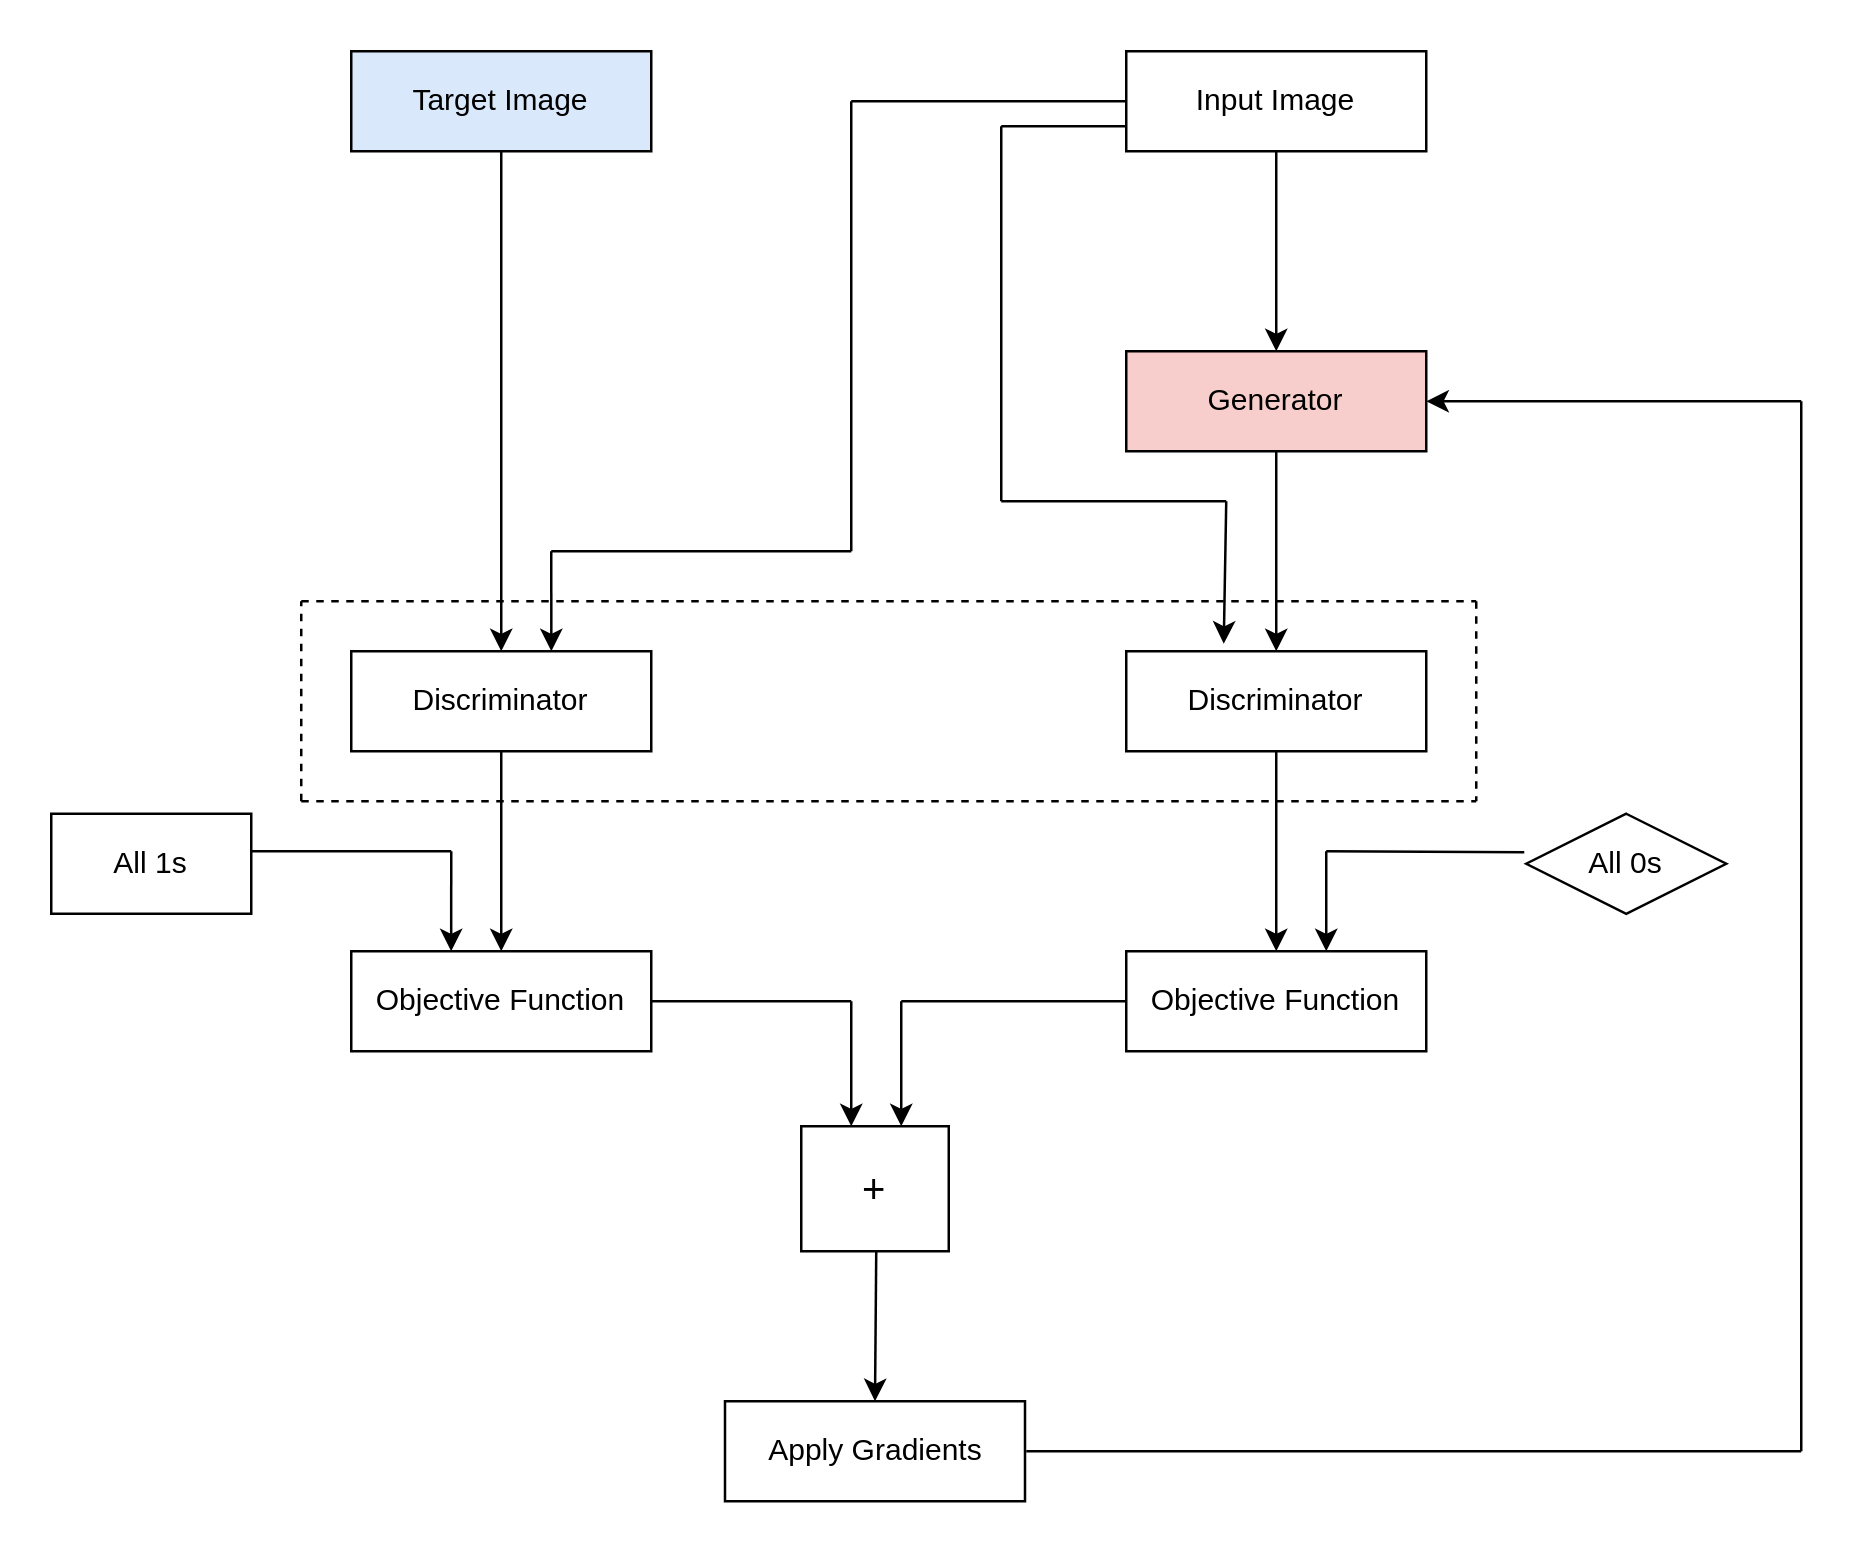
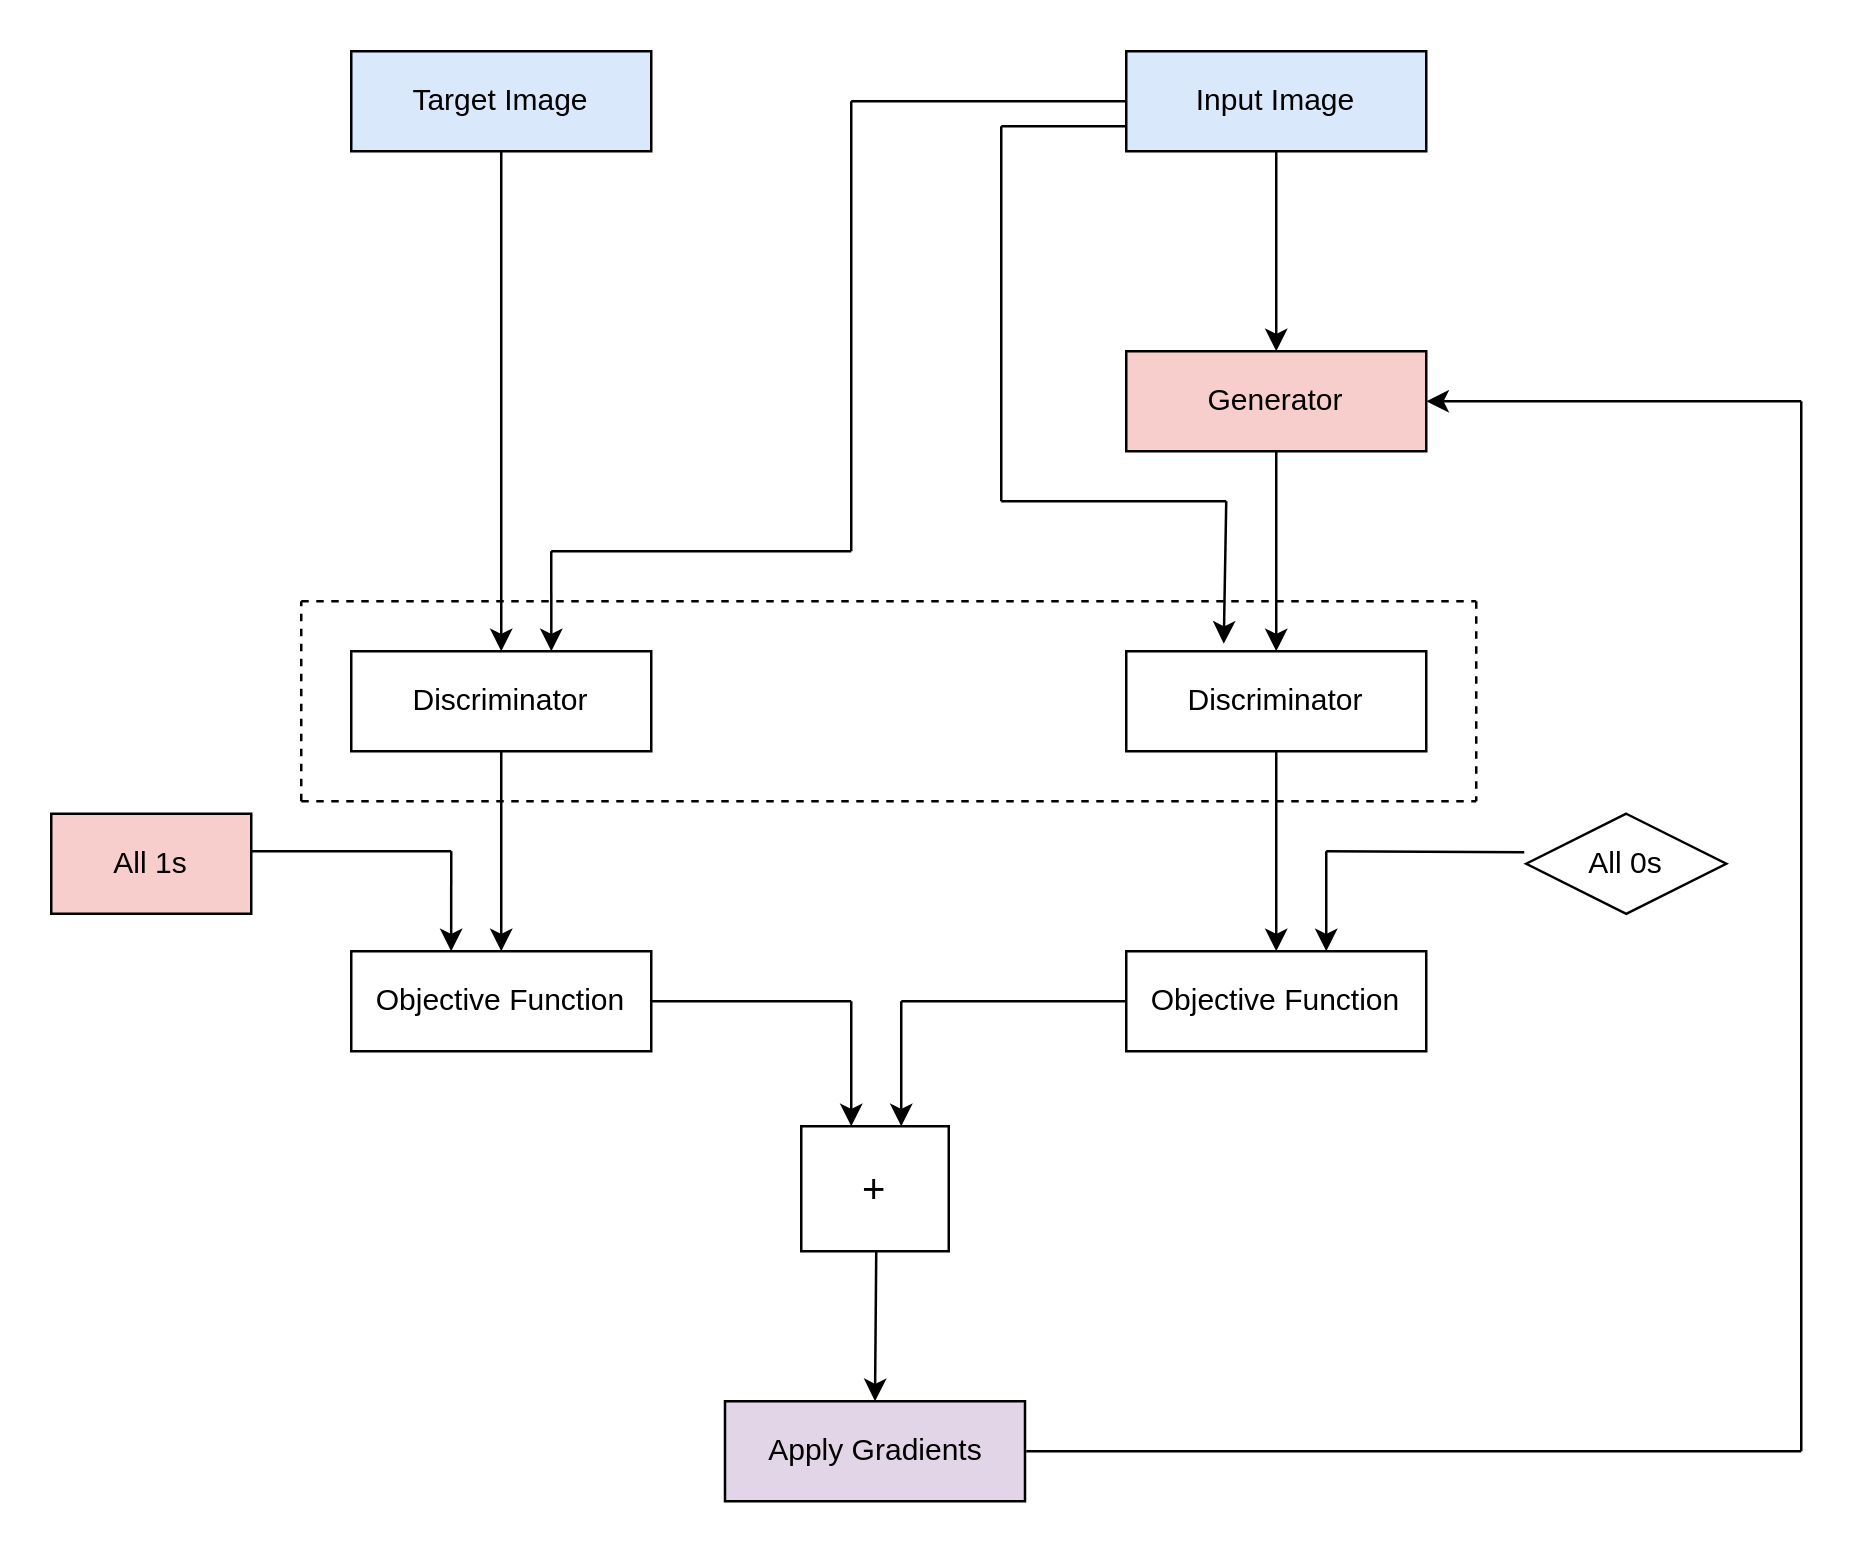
  <mxCell id="0" />
  <mxCell id="1" parent="0" />
  <mxCell id="2" value="Target Image" style="rounded=0;whiteSpace=wrap;html=1;fillColor=#dae8fc;" parent="1" vertex="1"><mxGeometry x="140" y="20" width="120" height="40" as="geometry" /></mxCell>
- <mxCell id="3" value="Input Image" style="rounded=0;whiteSpace=wrap;html=1;" parent="1" vertex="1"><mxGeometry x="450" y="20" width="120" height="40" as="geometry" /></mxCell>
+ <mxCell id="3" value="Input Image" style="rounded=0;whiteSpace=wrap;html=1;fillColor=#dae8fc;" parent="1" vertex="1"><mxGeometry x="450" y="20" width="120" height="40" as="geometry" /></mxCell>
  <mxCell id="4" value="Generator" style="rounded=0;whiteSpace=wrap;html=1;fillColor=#f8cecc;" parent="1" vertex="1"><mxGeometry x="450" y="140" width="120" height="40" as="geometry" /></mxCell>
  <mxCell id="5" value="Discriminator" style="rounded=0;whiteSpace=wrap;html=1;" parent="1" vertex="1"><mxGeometry x="450" y="260" width="120" height="40" as="geometry" /></mxCell>
  <mxCell id="6" value="Discriminator" style="rounded=0;whiteSpace=wrap;html=1;" parent="1" vertex="1"><mxGeometry x="140" y="260" width="120" height="40" as="geometry" /></mxCell>
  <mxCell id="7" value="" style="endArrow=classic;html=1;rounded=0;entryX=0.5;entryY=0;entryDx=0;entryDy=0;" parent="1" target="6" edge="1"><mxGeometry width="50" height="50" relative="1" as="geometry"><mxPoint x="200" y="60" as="sourcePoint" /><mxPoint x="250" y="10" as="targetPoint" /></mxGeometry></mxCell>
  <mxCell id="8" value="" style="endArrow=none;html=1;rounded=0;" parent="1" edge="1"><mxGeometry width="50" height="50" relative="1" as="geometry"><mxPoint x="340" y="40" as="sourcePoint" /><mxPoint x="450" y="40" as="targetPoint" /></mxGeometry></mxCell>
  <mxCell id="9" value="" style="endArrow=none;html=1;rounded=0;" parent="1" edge="1"><mxGeometry width="50" height="50" relative="1" as="geometry"><mxPoint x="340" y="40" as="sourcePoint" /><mxPoint x="340" y="220" as="targetPoint" /></mxGeometry></mxCell>
  <mxCell id="10" value="" style="endArrow=none;html=1;rounded=0;" parent="1" edge="1"><mxGeometry width="50" height="50" relative="1" as="geometry"><mxPoint x="340" y="220" as="sourcePoint" /><mxPoint x="220" y="220" as="targetPoint" /></mxGeometry></mxCell>
  <mxCell id="11" value="" style="endArrow=classic;html=1;rounded=0;entryX=0.667;entryY=0;entryDx=0;entryDy=0;entryPerimeter=0;" parent="1" target="6" edge="1"><mxGeometry width="50" height="50" relative="1" as="geometry"><mxPoint x="220" y="220" as="sourcePoint" /><mxPoint x="270" y="170" as="targetPoint" /></mxGeometry></mxCell>
  <mxCell id="12" value="" style="endArrow=classic;html=1;rounded=0;entryX=0.5;entryY=0;entryDx=0;entryDy=0;" parent="1" target="4" edge="1"><mxGeometry width="50" height="50" relative="1" as="geometry"><mxPoint x="510" y="60" as="sourcePoint" /><mxPoint x="560" y="10" as="targetPoint" /></mxGeometry></mxCell>
  <mxCell id="13" value="" style="endArrow=classic;html=1;rounded=0;entryX=0.5;entryY=0;entryDx=0;entryDy=0;" parent="1" target="5" edge="1"><mxGeometry width="50" height="50" relative="1" as="geometry"><mxPoint x="510" y="180" as="sourcePoint" /><mxPoint x="560" y="130" as="targetPoint" /></mxGeometry></mxCell>
  <mxCell id="14" value="Objective Function" style="rounded=0;whiteSpace=wrap;html=1;" parent="1" vertex="1"><mxGeometry x="450" y="380" width="120" height="40" as="geometry" /></mxCell>
  <mxCell id="15" value="Objective Function" style="rounded=0;whiteSpace=wrap;html=1;" parent="1" vertex="1"><mxGeometry x="140" y="380" width="120" height="40" as="geometry" /></mxCell>
- <mxCell id="16" value="All 1s" style="rounded=0;whiteSpace=wrap;html=1;" parent="1" vertex="1"><mxGeometry x="20" y="325" width="80" height="40" as="geometry" /></mxCell>
+ <mxCell id="16" value="All 1s" style="rounded=0;whiteSpace=wrap;html=1;fillColor=#f8cecc;" parent="1" vertex="1"><mxGeometry x="20" y="325" width="80" height="40" as="geometry" /></mxCell>
  <mxCell id="17" value="All 0s" style="rhombus;whiteSpace=wrap;html=1;" parent="1" vertex="1"><mxGeometry x="610" y="325" width="80" height="40" as="geometry" /></mxCell>
  <mxCell id="18" value="" style="endArrow=classic;html=1;rounded=0;entryX=0.5;entryY=0;entryDx=0;entryDy=0;" parent="1" target="15" edge="1"><mxGeometry width="50" height="50" relative="1" as="geometry"><mxPoint x="200" y="300" as="sourcePoint" /><mxPoint x="250" y="250" as="targetPoint" /></mxGeometry></mxCell>
  <mxCell id="19" value="" style="endArrow=none;html=1;rounded=0;" parent="1" edge="1"><mxGeometry width="50" height="50" relative="1" as="geometry"><mxPoint x="100" y="340" as="sourcePoint" /><mxPoint x="180" y="340" as="targetPoint" /></mxGeometry></mxCell>
  <mxCell id="20" value="" style="endArrow=classic;html=1;rounded=0;entryX=0.333;entryY=0;entryDx=0;entryDy=0;entryPerimeter=0;" parent="1" target="15" edge="1"><mxGeometry width="50" height="50" relative="1" as="geometry"><mxPoint x="180" y="340" as="sourcePoint" /><mxPoint x="230" y="290" as="targetPoint" /></mxGeometry></mxCell>
  <mxCell id="21" value="" style="endArrow=classic;html=1;rounded=0;entryX=0.5;entryY=0;entryDx=0;entryDy=0;" parent="1" target="14" edge="1"><mxGeometry width="50" height="50" relative="1" as="geometry"><mxPoint x="510" y="300" as="sourcePoint" /><mxPoint x="560" y="250" as="targetPoint" /></mxGeometry></mxCell>
  <mxCell id="22" value="" style="endArrow=none;html=1;rounded=0;entryX=-0.01;entryY=0.385;entryDx=0;entryDy=0;entryPerimeter=0;" parent="1" target="17" edge="1"><mxGeometry width="50" height="50" relative="1" as="geometry"><mxPoint x="530" y="340" as="sourcePoint" /><mxPoint x="590" y="340" as="targetPoint" /></mxGeometry></mxCell>
  <mxCell id="23" value="" style="endArrow=classic;html=1;rounded=0;" parent="1" edge="1"><mxGeometry width="50" height="50" relative="1" as="geometry"><mxPoint x="530" y="340" as="sourcePoint" /><mxPoint x="530" y="380" as="targetPoint" /></mxGeometry></mxCell>
  <mxCell id="24" value="&lt;font size=&quot;3&quot;&gt;+&lt;/font&gt;" style="rounded=0;whiteSpace=wrap;html=1;" parent="1" vertex="1"><mxGeometry x="320" y="450" width="59" height="50" as="geometry" /></mxCell>
  <mxCell id="25" value="" style="endArrow=none;html=1;rounded=0;" parent="1" edge="1"><mxGeometry width="50" height="50" relative="1" as="geometry"><mxPoint x="260" y="400" as="sourcePoint" /><mxPoint x="340" y="400" as="targetPoint" /></mxGeometry></mxCell>
  <mxCell id="26" value="" style="endArrow=none;html=1;rounded=0;" parent="1" edge="1"><mxGeometry width="50" height="50" relative="1" as="geometry"><mxPoint x="450" y="400" as="sourcePoint" /><mxPoint x="360" y="400" as="targetPoint" /></mxGeometry></mxCell>
  <mxCell id="27" value="" style="endArrow=classic;html=1;rounded=0;" parent="1" edge="1"><mxGeometry width="50" height="50" relative="1" as="geometry"><mxPoint x="340" y="400" as="sourcePoint" /><mxPoint x="340" y="450" as="targetPoint" /></mxGeometry></mxCell>
  <mxCell id="28" value="" style="endArrow=classic;html=1;rounded=0;" parent="1" edge="1"><mxGeometry width="50" height="50" relative="1" as="geometry"><mxPoint x="360" y="400" as="sourcePoint" /><mxPoint x="360" y="450" as="targetPoint" /></mxGeometry></mxCell>
- <mxCell id="29" value="Apply Gradients" style="rounded=0;whiteSpace=wrap;html=1;" parent="1" vertex="1"><mxGeometry x="289.5" y="560" width="120" height="40" as="geometry" /></mxCell>
+ <mxCell id="29" value="Apply Gradients" style="rounded=0;whiteSpace=wrap;html=1;fillColor=#e1d5e7;" parent="1" vertex="1"><mxGeometry x="289.5" y="560" width="120" height="40" as="geometry" /></mxCell>
  <mxCell id="30" value="" style="endArrow=classic;html=1;rounded=0;fontSize=18;entryX=0.5;entryY=0;entryDx=0;entryDy=0;" parent="1" target="29" edge="1"><mxGeometry width="50" height="50" relative="1" as="geometry"><mxPoint x="350" y="500" as="sourcePoint" /><mxPoint x="400" y="450" as="targetPoint" /></mxGeometry></mxCell>
  <mxCell id="31" value="" style="endArrow=none;dashed=1;html=1;rounded=0;fontSize=18;" parent="1" edge="1"><mxGeometry width="50" height="50" relative="1" as="geometry"><mxPoint x="120" y="320" as="sourcePoint" /><mxPoint x="120" y="240" as="targetPoint" /></mxGeometry></mxCell>
  <mxCell id="32" value="" style="endArrow=none;dashed=1;html=1;rounded=0;fontSize=18;" parent="1" edge="1"><mxGeometry width="50" height="50" relative="1" as="geometry"><mxPoint x="120" y="240" as="sourcePoint" /><mxPoint x="590" y="240" as="targetPoint" /></mxGeometry></mxCell>
  <mxCell id="33" value="" style="endArrow=none;dashed=1;html=1;rounded=0;fontSize=18;" parent="1" edge="1"><mxGeometry width="50" height="50" relative="1" as="geometry"><mxPoint x="590" y="240" as="sourcePoint" /><mxPoint x="590" y="320" as="targetPoint" /></mxGeometry></mxCell>
  <mxCell id="34" value="" style="endArrow=none;dashed=1;html=1;rounded=0;fontSize=18;" parent="1" edge="1"><mxGeometry width="50" height="50" relative="1" as="geometry"><mxPoint x="120" y="320" as="sourcePoint" /><mxPoint x="590" y="320" as="targetPoint" /></mxGeometry></mxCell>
  <mxCell id="35" value="" style="endArrow=none;html=1;rounded=0;fontSize=18;" parent="1" edge="1"><mxGeometry width="50" height="50" relative="1" as="geometry"><mxPoint x="410" y="580" as="sourcePoint" /><mxPoint x="720" y="580" as="targetPoint" /></mxGeometry></mxCell>
  <mxCell id="36" value="" style="endArrow=none;html=1;rounded=0;fontSize=18;" parent="1" edge="1"><mxGeometry width="50" height="50" relative="1" as="geometry"><mxPoint x="720" y="580" as="sourcePoint" /><mxPoint x="720" y="160" as="targetPoint" /></mxGeometry></mxCell>
  <mxCell id="37" value="" style="endArrow=classic;html=1;rounded=0;entryX=1;entryY=0.5;entryDx=0;entryDy=0;" edge="1" parent="1" target="4"><mxGeometry width="50" height="50" relative="1" as="geometry"><mxPoint x="720" y="160" as="sourcePoint" /><mxPoint x="770" y="110" as="targetPoint" /></mxGeometry></mxCell>
  <mxCell id="38" value="" style="endArrow=none;html=1;rounded=0;" edge="1" parent="1"><mxGeometry width="50" height="50" relative="1" as="geometry"><mxPoint x="450" y="50" as="sourcePoint" /><mxPoint x="400" y="50" as="targetPoint" /></mxGeometry></mxCell>
  <mxCell id="39" value="" style="endArrow=none;html=1;rounded=0;" edge="1" parent="1"><mxGeometry width="50" height="50" relative="1" as="geometry"><mxPoint x="400" y="200" as="sourcePoint" /><mxPoint x="400" y="50" as="targetPoint" /></mxGeometry></mxCell>
  <mxCell id="40" value="" style="endArrow=none;html=1;rounded=0;" edge="1" parent="1"><mxGeometry width="50" height="50" relative="1" as="geometry"><mxPoint x="400" y="200" as="sourcePoint" /><mxPoint x="490" y="200" as="targetPoint" /></mxGeometry></mxCell>
  <mxCell id="41" value="" style="endArrow=classic;html=1;rounded=0;entryX=0.325;entryY=-0.075;entryDx=0;entryDy=0;entryPerimeter=0;" edge="1" parent="1" target="5"><mxGeometry width="50" height="50" relative="1" as="geometry"><mxPoint x="490" y="200" as="sourcePoint" /><mxPoint x="540" y="150" as="targetPoint" /></mxGeometry></mxCell>
